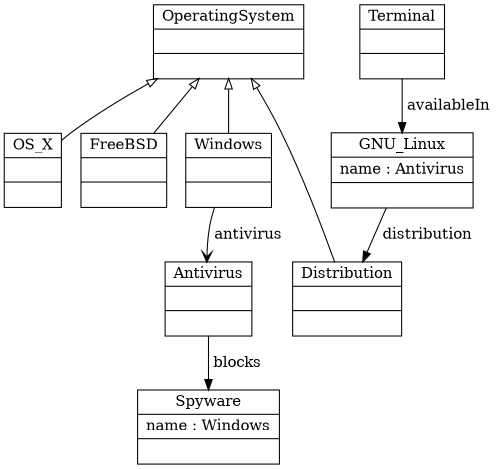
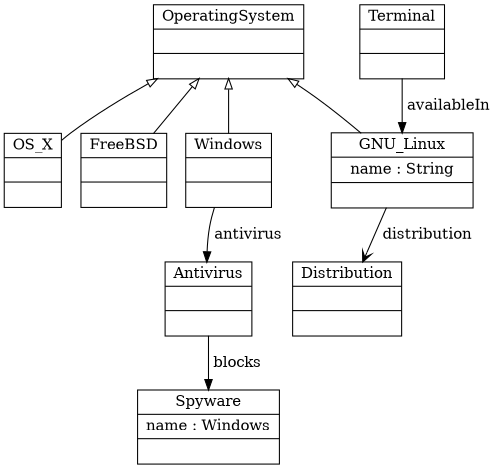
  digraph {
    node [shape=record]
    edge [arrowtail=empty dir=back]
    n1 [label="{OperatingSystem||}"]
-   n2 [label="{GNU_Linux|name : Antivirus|}"]
+   n2 [label="{GNU_Linux|name : String|}"]
    n3 [label="{OS_X||}"]
    n4 [label="{FreeBSD||}"]
    n5 [label="{Windows||}"]
    n6 [label="{Distribution||}"]
    n7 [label="{Antivirus||}"]
    n8 [label="{Spyware|name : Windows|}"]
    n9 [label="{Terminal||}"]
-   n1 -> n6
+   n1 -> n2
    n1 -> n3
    n1 -> n4
    n1 -> n5
-   n2 -> n6 [arrowhead=normal dir=forward label=" distribution "]
-   n5 -> n7 [arrowhead=vee dir=forward label=" antivirus "]
+   n2 -> n6 [arrowhead=vee dir=forward label=" distribution "]
+   n5 -> n7 [arrowhead=normal dir=forward label=" antivirus "]
    n7 -> n8 [arrowhead=normal dir=forward label=" blocks "]
    n9 -> n2 [arrowhead=normal dir=forward label=" availableIn "]
  }
